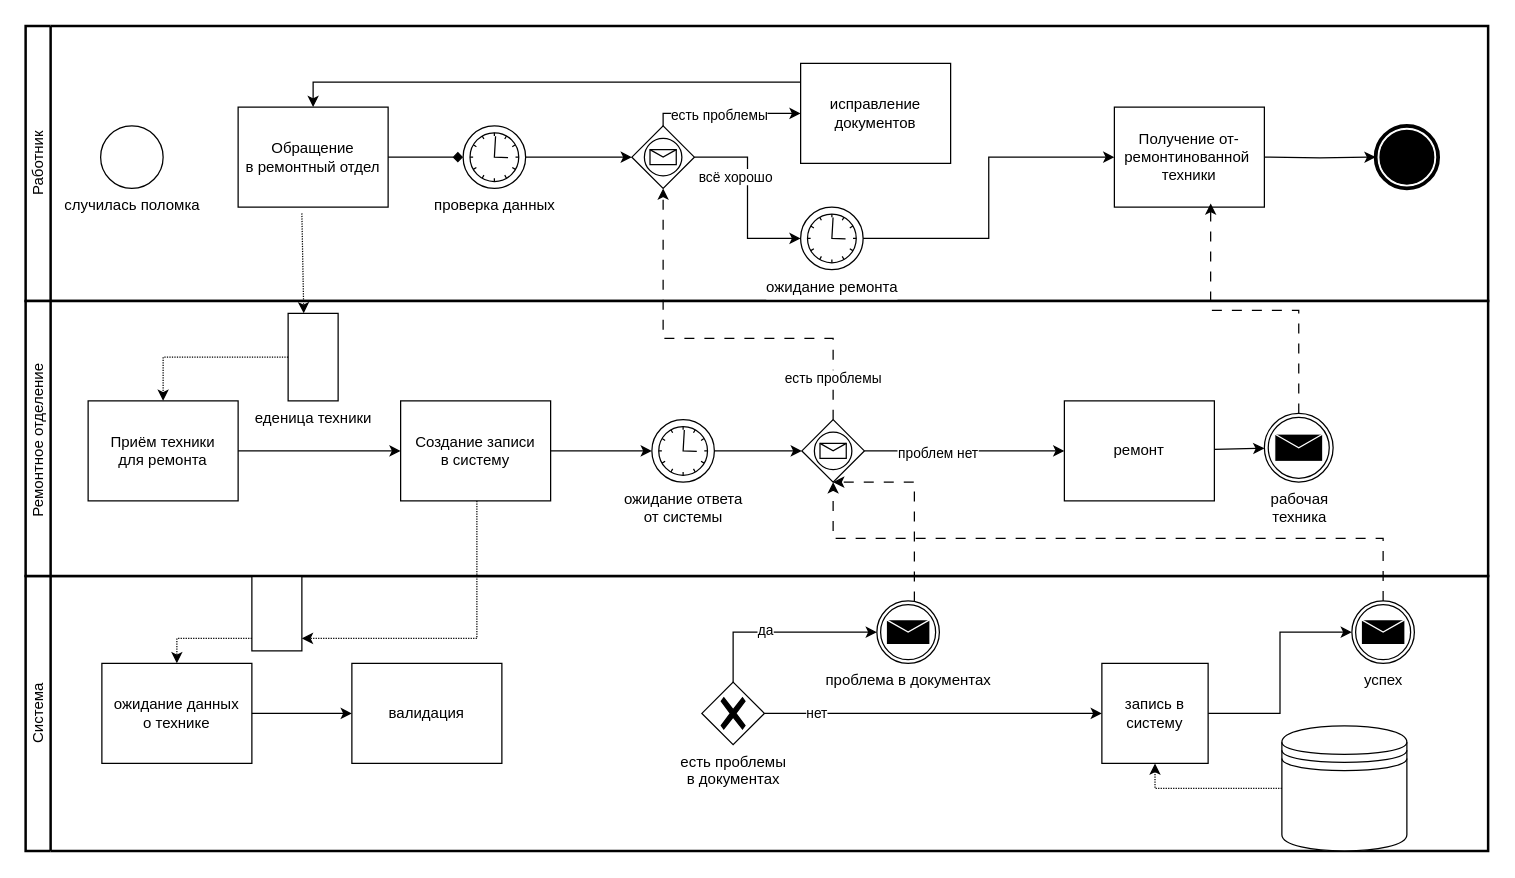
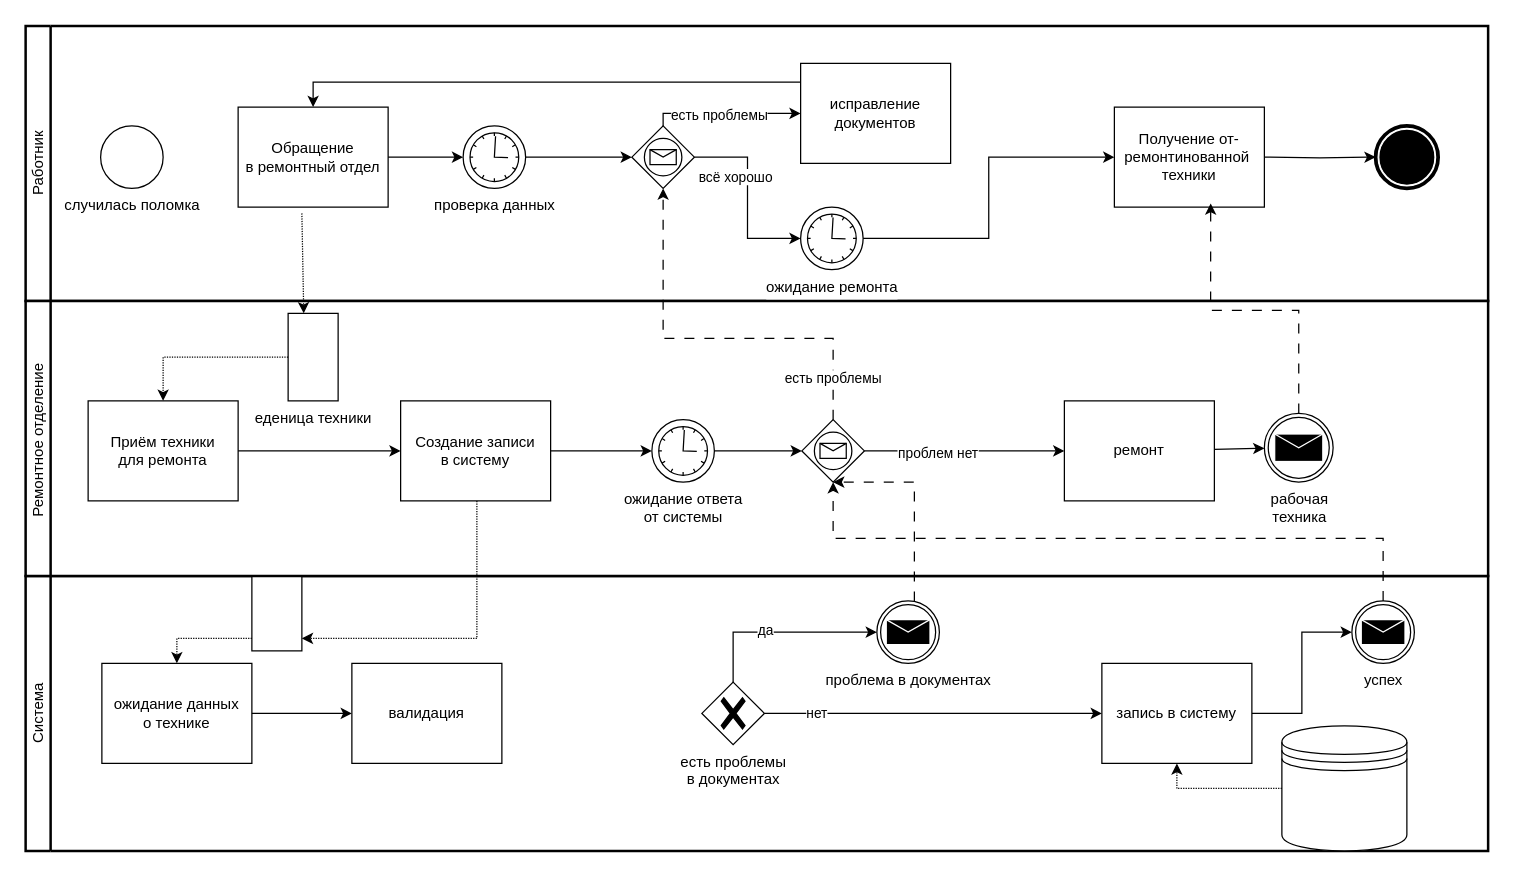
  <mxCell id="0" />
  <mxCell id="1" parent="0" />
  <mxCell id="2" value="Работник" style="swimlane;html=1;startSize=20;fontStyle=0;collapsible=0;horizontal=0;swimlaneLine=1;swimlaneFillColor=#ffffff;strokeWidth=2;whiteSpace=wrap;" parent="1" vertex="1"><mxGeometry x="20" width="1170" height="220" as="geometry" y="20" /></mxCell>
  <mxCell id="3" value="случилась поломка" style="points=[[0.145,0.145,0],[0.5,0,0],[0.855,0.145,0],[1,0.5,0],[0.855,0.855,0],[0.5,1,0],[0.145,0.855,0],[0,0.5,0]];shape=mxgraph.bpmn.event;html=1;verticalLabelPosition=bottom;labelBackgroundColor=#ffffff;verticalAlign=top;align=center;perimeter=ellipsePerimeter;outlineConnect=0;aspect=fixed;outline=standard;symbol=general;" parent="2" vertex="1"><mxGeometry x="60" y="80" width="50" height="50" as="geometry" /></mxCell>
  <mxCell id="4" value="Обращение&lt;br&gt;в ремонтный отдел" style="points=[[0.25,0,0],[0.5,0,0],[0.75,0,0],[1,0.25,0],[1,0.5,0],[1,0.75,0],[0.75,1,0],[0.5,1,0],[0.25,1,0],[0,0.75,0],[0,0.5,0],[0,0.25,0]];shape=mxgraph.bpmn.task2;whiteSpace=wrap;rectStyle=rounded;size=10;html=1;container=1;expand=0;collapsible=0;taskMarker=user;" vertex="1" parent="2"><mxGeometry x="170" y="65" width="120" height="80" as="geometry" /></mxCell>
  <mxCell id="5" value="ожидание ремонта&lt;div&gt;&lt;br&gt;&lt;/div&gt;" style="points=[[0.145,0.145,0],[0.5,0,0],[0.855,0.145,0],[1,0.5,0],[0.855,0.855,0],[0.5,1,0],[0.145,0.855,0],[0,0.5,0]];shape=mxgraph.bpmn.event;html=1;verticalLabelPosition=bottom;labelBackgroundColor=#ffffff;verticalAlign=top;align=center;perimeter=ellipsePerimeter;outlineConnect=0;aspect=fixed;outline=standard;symbol=timer;" vertex="1" parent="2"><mxGeometry x="620" y="145" width="50" height="50" as="geometry" /></mxCell>
  <mxCell id="6" value="" style="points=[[0.145,0.145,0],[0.5,0,0],[0.855,0.145,0],[1,0.5,0],[0.855,0.855,0],[0.5,1,0],[0.145,0.855,0],[0,0.5,0]];shape=mxgraph.bpmn.event;html=1;verticalLabelPosition=bottom;labelBackgroundColor=#ffffff;verticalAlign=top;align=center;perimeter=ellipsePerimeter;outlineConnect=0;aspect=fixed;outline=end;symbol=terminate;" vertex="1" parent="2"><mxGeometry x="1080" y="80" width="50" height="50" as="geometry" /></mxCell>
  <mxCell id="7" style="edgeStyle=orthogonalEdgeStyle;rounded=0;orthogonalLoop=1;jettySize=auto;html=1;entryX=0;entryY=0.5;entryDx=0;entryDy=0;entryPerimeter=0;" edge="1" parent="2" target="6"><mxGeometry relative="1" as="geometry"><mxPoint x="990" y="105" as="sourcePoint" /></mxGeometry></mxCell>
  <mxCell id="8" value="проверка данных" style="points=[[0.145,0.145,0],[0.5,0,0],[0.855,0.145,0],[1,0.5,0],[0.855,0.855,0],[0.5,1,0],[0.145,0.855,0],[0,0.5,0]];shape=mxgraph.bpmn.event;html=1;verticalLabelPosition=bottom;labelBackgroundColor=#ffffff;verticalAlign=top;align=center;perimeter=ellipsePerimeter;outlineConnect=0;aspect=fixed;outline=standard;symbol=timer;" vertex="1" parent="2"><mxGeometry x="350" y="80" width="50" height="50" as="geometry" /></mxCell>
- <mxCell id="9" value="" style="edgeStyle=orthogonalEdgeStyle;rounded=0;orthogonalLoop=1;jettySize=auto;html=1;entryX=0;entryY=0.5;entryDx=0;entryDy=0;entryPerimeter=0;endArrow=diamond;" edge="1" parent="2" source="4" target="8"><mxGeometry relative="1" as="geometry"><mxPoint x="290" y="105" as="sourcePoint" /><mxPoint x="650" y="105" as="targetPoint" /></mxGeometry></mxCell>
+ <mxCell id="9" value="" style="edgeStyle=orthogonalEdgeStyle;rounded=0;orthogonalLoop=1;jettySize=auto;html=1;entryX=0;entryY=0.5;entryDx=0;entryDy=0;entryPerimeter=0;" edge="1" parent="2" source="4" target="8"><mxGeometry relative="1" as="geometry"><mxPoint x="290" y="105" as="sourcePoint" /><mxPoint x="650" y="105" as="targetPoint" /></mxGeometry></mxCell>
  <mxCell id="10" style="edgeStyle=orthogonalEdgeStyle;rounded=0;orthogonalLoop=1;jettySize=auto;html=1;" edge="1" parent="2" source="12" target="16"><mxGeometry relative="1" as="geometry"><Array as="points"><mxPoint x="510" y="70" /></Array></mxGeometry></mxCell>
  <mxCell id="11" value="есть проблемы" style="edgeLabel;html=1;align=center;verticalAlign=middle;resizable=0;points=[];" vertex="1" connectable="0" parent="10"><mxGeometry x="-0.1" y="-1" relative="1" as="geometry"><mxPoint as="offset" /></mxGeometry></mxCell>
  <mxCell id="12" value="" style="points=[[0.25,0.25,0],[0.5,0,0],[0.75,0.25,0],[1,0.5,0],[0.75,0.75,0],[0.5,1,0],[0.25,0.75,0],[0,0.5,0]];shape=mxgraph.bpmn.gateway2;html=1;verticalLabelPosition=bottom;labelBackgroundColor=#ffffff;verticalAlign=top;align=center;perimeter=rhombusPerimeter;outlineConnect=0;outline=standard;symbol=message;" vertex="1" parent="2"><mxGeometry x="485" y="80" width="50" height="50" as="geometry" /></mxCell>
  <mxCell id="13" value="" style="edgeStyle=orthogonalEdgeStyle;rounded=0;orthogonalLoop=1;jettySize=auto;html=1;entryX=0;entryY=0.5;entryDx=0;entryDy=0;entryPerimeter=0;" edge="1" parent="2" source="8" target="12"><mxGeometry relative="1" as="geometry"><mxPoint x="399" y="105" as="sourcePoint" /><mxPoint x="709" y="105" as="targetPoint" /></mxGeometry></mxCell>
  <mxCell id="14" style="edgeStyle=orthogonalEdgeStyle;rounded=0;orthogonalLoop=1;jettySize=auto;html=1;entryX=0;entryY=0.5;entryDx=0;entryDy=0;entryPerimeter=0;" edge="1" parent="2" source="12" target="5"><mxGeometry relative="1" as="geometry" /></mxCell>
  <mxCell id="15" value="всё хорошо" style="edgeLabel;html=1;align=center;verticalAlign=middle;resizable=0;points=[];" vertex="1" connectable="0" parent="14"><mxGeometry x="-0.573" y="-3" relative="1" as="geometry"><mxPoint y="12" as="offset" /></mxGeometry></mxCell>
  <mxCell id="16" value="исправление документов" style="points=[[0.25,0,0],[0.5,0,0],[0.75,0,0],[1,0.25,0],[1,0.5,0],[1,0.75,0],[0.75,1,0],[0.5,1,0],[0.25,1,0],[0,0.75,0],[0,0.5,0],[0,0.25,0]];shape=mxgraph.bpmn.task2;whiteSpace=wrap;rectStyle=rounded;size=10;html=1;container=1;expand=0;collapsible=0;taskMarker=user;" vertex="1" parent="2"><mxGeometry x="620" y="30" width="120" height="80" as="geometry" /></mxCell>
  <mxCell id="17" style="edgeStyle=orthogonalEdgeStyle;rounded=0;orthogonalLoop=1;jettySize=auto;html=1;entryX=0.5;entryY=0;entryDx=0;entryDy=0;entryPerimeter=0;" edge="1" parent="2" source="16" target="4"><mxGeometry relative="1" as="geometry"><Array as="points"><mxPoint x="230" y="45" /></Array></mxGeometry></mxCell>
  <mxCell id="18" value="Получение от-&lt;div&gt;ремонтинованной&amp;nbsp;&lt;/div&gt;&lt;div&gt;техники&lt;/div&gt;" style="points=[[0.25,0,0],[0.5,0,0],[0.75,0,0],[1,0.25,0],[1,0.5,0],[1,0.75,0],[0.75,1,0],[0.5,1,0],[0.25,1,0],[0,0.75,0],[0,0.5,0],[0,0.25,0]];shape=mxgraph.bpmn.task2;whiteSpace=wrap;rectStyle=rounded;size=10;html=1;container=1;expand=0;collapsible=0;taskMarker=receive;" vertex="1" parent="2"><mxGeometry x="871" y="65" width="120" height="80" as="geometry" /></mxCell>
  <mxCell id="19" style="edgeStyle=orthogonalEdgeStyle;rounded=0;orthogonalLoop=1;jettySize=auto;html=1;entryX=0;entryY=0.5;entryDx=0;entryDy=0;entryPerimeter=0;" edge="1" parent="2" source="5" target="18"><mxGeometry relative="1" as="geometry" /></mxCell>
  <mxCell id="20" value="Система" style="swimlane;html=1;startSize=20;fontStyle=0;collapsible=0;horizontal=0;swimlaneLine=1;swimlaneFillColor=#ffffff;strokeWidth=2;whiteSpace=wrap;" parent="1" vertex="1"><mxGeometry x="20" y="460" width="1170" height="220" as="geometry" /></mxCell>
  <mxCell id="21" value="" style="shape=mxgraph.bpmn.data2;labelPosition=center;verticalLabelPosition=bottom;align=center;verticalAlign=top;size=15;html=1;bpmnTransferType=input;" vertex="1" parent="20"><mxGeometry x="181" width="40" height="60" as="geometry" /></mxCell>
  <mxCell id="22" value="ожидание данных&lt;div&gt;о технике&lt;/div&gt;" style="points=[[0.25,0,0],[0.5,0,0],[0.75,0,0],[1,0.25,0],[1,0.5,0],[1,0.75,0],[0.75,1,0],[0.5,1,0],[0.25,1,0],[0,0.75,0],[0,0.5,0],[0,0.25,0]];shape=mxgraph.bpmn.task2;whiteSpace=wrap;rectStyle=rounded;size=10;html=1;container=1;expand=0;collapsible=0;taskMarker=service;" vertex="1" parent="20"><mxGeometry x="61" y="70" width="120" height="80" as="geometry" /></mxCell>
  <mxCell id="23" style="edgeStyle=orthogonalEdgeStyle;rounded=0;orthogonalLoop=1;jettySize=auto;html=1;entryX=0.5;entryY=0;entryDx=0;entryDy=0;entryPerimeter=0;dashed=1;dashPattern=1 1;" edge="1" parent="20" source="21" target="22"><mxGeometry relative="1" as="geometry"><Array as="points"><mxPoint x="121" y="50" /></Array></mxGeometry></mxCell>
  <mxCell id="24" value="" style="shape=datastore;html=1;labelPosition=center;verticalLabelPosition=bottom;align=center;verticalAlign=top;" vertex="1" parent="20"><mxGeometry x="1005" y="120" width="100" height="100" as="geometry" /></mxCell>
  <mxCell id="25" style="edgeStyle=orthogonalEdgeStyle;rounded=0;orthogonalLoop=1;jettySize=auto;html=1;entryX=0.5;entryY=1;entryDx=0;entryDy=0;entryPerimeter=0;dashed=1;dashPattern=1 1;" edge="1" parent="20" source="24" target="27"><mxGeometry relative="1" as="geometry" /></mxCell>
  <mxCell id="26" style="edgeStyle=orthogonalEdgeStyle;rounded=0;orthogonalLoop=1;jettySize=auto;html=1;" edge="1" parent="20" source="27" target="36"><mxGeometry relative="1" as="geometry" /></mxCell>
- <mxCell id="27" value="запись в систему" style="points=[[0.25,0,0],[0.5,0,0],[0.75,0,0],[1,0.25,0],[1,0.5,0],[1,0.75,0],[0.75,1,0],[0.5,1,0],[0.25,1,0],[0,0.75,0],[0,0.5,0],[0,0.25,0]];shape=mxgraph.bpmn.task2;whiteSpace=wrap;rectStyle=rounded;size=10;html=1;container=1;expand=0;collapsible=0;taskMarker=service;" vertex="1" parent="20"><mxGeometry x="861" y="70" width="85" height="80" as="geometry" /></mxCell>
+ <mxCell id="27" value="запись в систему" style="points=[[0.25,0,0],[0.5,0,0],[0.75,0,0],[1,0.25,0],[1,0.5,0],[1,0.75,0],[0.75,1,0],[0.5,1,0],[0.25,1,0],[0,0.75,0],[0,0.5,0],[0,0.25,0]];shape=mxgraph.bpmn.task2;whiteSpace=wrap;rectStyle=rounded;size=10;html=1;container=1;expand=0;collapsible=0;taskMarker=service;" vertex="1" parent="20"><mxGeometry x="861" y="70" width="120" height="80" as="geometry" /></mxCell>
  <mxCell id="28" style="edgeStyle=orthogonalEdgeStyle;rounded=0;orthogonalLoop=1;jettySize=auto;html=1;entryX=0;entryY=0.5;entryDx=0;entryDy=0;entryPerimeter=0;" edge="1" parent="20" source="32" target="27"><mxGeometry relative="1" as="geometry" /></mxCell>
  <mxCell id="29" value="нет" style="edgeLabel;html=1;align=center;verticalAlign=middle;resizable=0;points=[];" vertex="1" connectable="0" parent="28"><mxGeometry x="-0.696" y="1" relative="1" as="geometry"><mxPoint as="offset" /></mxGeometry></mxCell>
  <mxCell id="30" value="" style="edgeStyle=orthogonalEdgeStyle;rounded=0;orthogonalLoop=1;jettySize=auto;html=1;entryX=0;entryY=0.5;entryDx=0;entryDy=0;entryPerimeter=0;" edge="1" parent="20" source="22" target="31"><mxGeometry relative="1" as="geometry"><mxPoint x="180" y="550" as="sourcePoint" /><mxPoint x="390" y="550" as="targetPoint" /></mxGeometry></mxCell>
  <mxCell id="31" value="валидация" style="points=[[0.25,0,0],[0.5,0,0],[0.75,0,0],[1,0.25,0],[1,0.5,0],[1,0.75,0],[0.75,1,0],[0.5,1,0],[0.25,1,0],[0,0.75,0],[0,0.5,0],[0,0.25,0]];shape=mxgraph.bpmn.task2;whiteSpace=wrap;rectStyle=rounded;size=10;html=1;container=1;expand=0;collapsible=0;taskMarker=service;" vertex="1" parent="20"><mxGeometry x="261" y="70" width="120" height="80" as="geometry" /></mxCell>
  <mxCell id="32" value="есть проблемы&lt;br&gt;в документах" style="points=[[0.25,0.25,0],[0.5,0,0],[0.75,0.25,0],[1,0.5,0],[0.75,0.75,0],[0.5,1,0],[0.25,0.75,0],[0,0.5,0]];shape=mxgraph.bpmn.gateway2;html=1;verticalLabelPosition=bottom;labelBackgroundColor=#ffffff;verticalAlign=top;align=center;perimeter=rhombusPerimeter;outlineConnect=0;outline=none;symbol=none;gwType=exclusive;" vertex="1" parent="20"><mxGeometry x="541" y="85" width="50" height="50" as="geometry" /></mxCell>
  <mxCell id="33" value="проблема в документах" style="points=[[0.145,0.145,0],[0.5,0,0],[0.855,0.145,0],[1,0.5,0],[0.855,0.855,0],[0.5,1,0],[0.145,0.855,0],[0,0.5,0]];shape=mxgraph.bpmn.event;html=1;verticalLabelPosition=bottom;labelBackgroundColor=#ffffff;verticalAlign=top;align=center;perimeter=ellipsePerimeter;outlineConnect=0;aspect=fixed;outline=throwing;symbol=message;" vertex="1" parent="20"><mxGeometry x="681" y="20" width="50" height="50" as="geometry" /></mxCell>
  <mxCell id="34" style="edgeStyle=orthogonalEdgeStyle;rounded=0;orthogonalLoop=1;jettySize=auto;html=1;entryX=0;entryY=0.5;entryDx=0;entryDy=0;entryPerimeter=0;" edge="1" parent="20" source="32" target="33"><mxGeometry relative="1" as="geometry"><Array as="points"><mxPoint x="566" y="45" /></Array></mxGeometry></mxCell>
  <mxCell id="35" value="да" style="edgeLabel;html=1;align=center;verticalAlign=middle;resizable=0;points=[];" vertex="1" connectable="0" parent="34"><mxGeometry x="-0.161" y="2" relative="1" as="geometry"><mxPoint as="offset" /></mxGeometry></mxCell>
  <mxCell id="36" value="успех" style="points=[[0.145,0.145,0],[0.5,0,0],[0.855,0.145,0],[1,0.5,0],[0.855,0.855,0],[0.5,1,0],[0.145,0.855,0],[0,0.5,0]];shape=mxgraph.bpmn.event;html=1;verticalLabelPosition=bottom;labelBackgroundColor=#ffffff;verticalAlign=top;align=center;perimeter=ellipsePerimeter;outlineConnect=0;aspect=fixed;outline=throwing;symbol=message;" vertex="1" parent="20"><mxGeometry x="1061" y="20" width="50" height="50" as="geometry" /></mxCell>
  <mxCell id="37" value="Ремонтное отделение&amp;nbsp;" style="swimlane;html=1;startSize=20;fontStyle=0;collapsible=0;horizontal=0;swimlaneLine=1;swimlaneFillColor=#ffffff;strokeWidth=2;whiteSpace=wrap;" parent="1" vertex="1"><mxGeometry x="20" y="240" width="1170" height="220" as="geometry" /></mxCell>
  <mxCell id="38" value="еденица техники" style="shape=mxgraph.bpmn.data2;labelPosition=center;verticalLabelPosition=bottom;align=center;verticalAlign=top;size=15;html=1;" vertex="1" parent="37"><mxGeometry x="210" y="10" width="40" height="70" as="geometry" /></mxCell>
  <mxCell id="39" value="Приём техники&lt;div&gt;для ремонта&lt;/div&gt;" style="points=[[0.25,0,0],[0.5,0,0],[0.75,0,0],[1,0.25,0],[1,0.5,0],[1,0.75,0],[0.75,1,0],[0.5,1,0],[0.25,1,0],[0,0.75,0],[0,0.5,0],[0,0.25,0]];shape=mxgraph.bpmn.task2;whiteSpace=wrap;rectStyle=rounded;size=10;html=1;container=1;expand=0;collapsible=0;taskMarker=service;" vertex="1" parent="37"><mxGeometry x="50" y="80" width="120" height="80" as="geometry" /></mxCell>
  <mxCell id="40" value="Создание записи&lt;div&gt;в систему&lt;/div&gt;" style="points=[[0.25,0,0],[0.5,0,0],[0.75,0,0],[1,0.25,0],[1,0.5,0],[1,0.75,0],[0.75,1,0],[0.5,1,0],[0.25,1,0],[0,0.75,0],[0,0.5,0],[0,0.25,0]];shape=mxgraph.bpmn.task2;whiteSpace=wrap;rectStyle=rounded;size=10;html=1;container=1;expand=0;collapsible=0;taskMarker=service;" vertex="1" parent="37"><mxGeometry x="300" y="80" width="120" height="80" as="geometry" /></mxCell>
  <mxCell id="41" style="edgeStyle=orthogonalEdgeStyle;rounded=0;orthogonalLoop=1;jettySize=auto;html=1;entryX=0;entryY=0.5;entryDx=0;entryDy=0;entryPerimeter=0;" edge="1" parent="37" source="39" target="40"><mxGeometry relative="1" as="geometry" /></mxCell>
  <mxCell id="42" style="edgeStyle=orthogonalEdgeStyle;rounded=0;orthogonalLoop=1;jettySize=auto;html=1;entryX=0.5;entryY=0;entryDx=0;entryDy=0;entryPerimeter=0;dashed=1;dashPattern=1 1;" edge="1" parent="37" source="38" target="39"><mxGeometry relative="1" as="geometry" /></mxCell>
  <mxCell id="43" value="ожидание ответа&lt;div&gt;от системы&lt;/div&gt;" style="points=[[0.145,0.145,0],[0.5,0,0],[0.855,0.145,0],[1,0.5,0],[0.855,0.855,0],[0.5,1,0],[0.145,0.855,0],[0,0.5,0]];shape=mxgraph.bpmn.event;html=1;verticalLabelPosition=bottom;labelBackgroundColor=#ffffff;verticalAlign=top;align=center;perimeter=ellipsePerimeter;outlineConnect=0;aspect=fixed;outline=standard;symbol=timer;" vertex="1" parent="37"><mxGeometry x="501" y="95" width="50" height="50" as="geometry" /></mxCell>
  <mxCell id="44" style="edgeStyle=orthogonalEdgeStyle;rounded=0;orthogonalLoop=1;jettySize=auto;html=1;entryX=0;entryY=0.5;entryDx=0;entryDy=0;entryPerimeter=0;" edge="1" parent="37" source="40" target="43"><mxGeometry relative="1" as="geometry" /></mxCell>
  <mxCell id="45" value="" style="points=[[0.25,0.25,0],[0.5,0,0],[0.75,0.25,0],[1,0.5,0],[0.75,0.75,0],[0.5,1,0],[0.25,0.75,0],[0,0.5,0]];shape=mxgraph.bpmn.gateway2;html=1;verticalLabelPosition=bottom;labelBackgroundColor=#ffffff;verticalAlign=top;align=center;perimeter=rhombusPerimeter;outlineConnect=0;outline=standard;symbol=message;" vertex="1" parent="37"><mxGeometry x="621" y="95" width="50" height="50" as="geometry" /></mxCell>
  <mxCell id="46" style="edgeStyle=orthogonalEdgeStyle;rounded=0;orthogonalLoop=1;jettySize=auto;html=1;entryX=0;entryY=0.5;entryDx=0;entryDy=0;entryPerimeter=0;" edge="1" parent="37" source="43" target="45"><mxGeometry relative="1" as="geometry" /></mxCell>
  <mxCell id="47" style="rounded=0;orthogonalLoop=1;jettySize=auto;html=1;" edge="1" parent="37" source="48" target="51"><mxGeometry relative="1" as="geometry" /></mxCell>
  <mxCell id="48" value="ремонт" style="points=[[0.25,0,0],[0.5,0,0],[0.75,0,0],[1,0.25,0],[1,0.5,0],[1,0.75,0],[0.75,1,0],[0.5,1,0],[0.25,1,0],[0,0.75,0],[0,0.5,0],[0,0.25,0]];shape=mxgraph.bpmn.task2;whiteSpace=wrap;rectStyle=rounded;size=10;html=1;container=1;expand=0;collapsible=0;taskMarker=service;" vertex="1" parent="37"><mxGeometry x="831" y="80" width="120" height="80" as="geometry" /></mxCell>
  <mxCell id="49" style="edgeStyle=orthogonalEdgeStyle;rounded=0;orthogonalLoop=1;jettySize=auto;html=1;" edge="1" parent="37" source="45" target="48"><mxGeometry relative="1" as="geometry"><mxPoint x="771" y="120" as="targetPoint" /></mxGeometry></mxCell>
  <mxCell id="50" value="проблем нет" style="edgeLabel;html=1;align=center;verticalAlign=middle;resizable=0;points=[];" vertex="1" connectable="0" parent="49"><mxGeometry x="-0.275" y="-1" relative="1" as="geometry"><mxPoint as="offset" /></mxGeometry></mxCell>
  <mxCell id="51" value="рабочая&lt;br&gt;техника" style="points=[[0.145,0.145,0],[0.5,0,0],[0.855,0.145,0],[1,0.5,0],[0.855,0.855,0],[0.5,1,0],[0.145,0.855,0],[0,0.5,0]];shape=mxgraph.bpmn.event;html=1;verticalLabelPosition=bottom;labelBackgroundColor=#ffffff;verticalAlign=top;align=center;perimeter=ellipsePerimeter;outlineConnect=0;aspect=fixed;outline=throwing;symbol=message;" vertex="1" parent="37"><mxGeometry x="991" y="90" width="55" height="55" as="geometry" /></mxCell>
  <mxCell id="52" style="rounded=0;orthogonalLoop=1;jettySize=auto;html=1;entryX=0;entryY=0;entryDx=12.5;entryDy=0;entryPerimeter=0;dashed=1;dashPattern=1 1;" edge="1" parent="1" target="38"><mxGeometry relative="1" as="geometry"><mxPoint x="241" y="170" as="sourcePoint" /></mxGeometry></mxCell>
  <mxCell id="53" style="edgeStyle=orthogonalEdgeStyle;rounded=0;orthogonalLoop=1;jettySize=auto;html=1;dashed=1;dashPattern=1 1;" edge="1" parent="1" source="40" target="21"><mxGeometry relative="1" as="geometry"><Array as="points"><mxPoint x="381" y="510" /></Array></mxGeometry></mxCell>
  <mxCell id="54" style="edgeStyle=orthogonalEdgeStyle;rounded=0;orthogonalLoop=1;jettySize=auto;html=1;entryX=0.5;entryY=1;entryDx=0;entryDy=0;entryPerimeter=0;dashed=1;dashPattern=8 8;" edge="1" parent="1" source="45" target="12"><mxGeometry relative="1" as="geometry"><Array as="points"><mxPoint x="666" y="270" /><mxPoint x="530" y="270" /></Array></mxGeometry></mxCell>
  <mxCell id="55" value="есть проблемы" style="edgeLabel;html=1;align=center;verticalAlign=middle;resizable=0;points=[];" vertex="1" connectable="0" parent="54"><mxGeometry x="-0.788" y="1" relative="1" as="geometry"><mxPoint as="offset" /></mxGeometry></mxCell>
  <mxCell id="56" style="edgeStyle=orthogonalEdgeStyle;rounded=0;orthogonalLoop=1;jettySize=auto;html=1;entryX=0.5;entryY=1;entryDx=0;entryDy=0;entryPerimeter=0;dashed=1;dashPattern=8 8;" edge="1" parent="1" source="33" target="45"><mxGeometry relative="1" as="geometry"><Array as="points"><mxPoint x="731" y="385" /></Array></mxGeometry></mxCell>
  <mxCell id="57" style="edgeStyle=orthogonalEdgeStyle;rounded=0;orthogonalLoop=1;jettySize=auto;html=1;entryX=0.5;entryY=1;entryDx=0;entryDy=0;entryPerimeter=0;dashed=1;dashPattern=8 8;" edge="1" parent="1" source="36" target="45"><mxGeometry relative="1" as="geometry"><Array as="points"><mxPoint x="1106" y="430" /><mxPoint x="666" y="430" /></Array></mxGeometry></mxCell>
  <mxCell id="58" style="edgeStyle=orthogonalEdgeStyle;rounded=0;orthogonalLoop=1;jettySize=auto;html=1;entryX=0.642;entryY=0.963;entryDx=0;entryDy=0;entryPerimeter=0;dashed=1;dashPattern=8 8;" edge="1" parent="1" source="51" target="18"><mxGeometry relative="1" as="geometry" /></mxCell>
